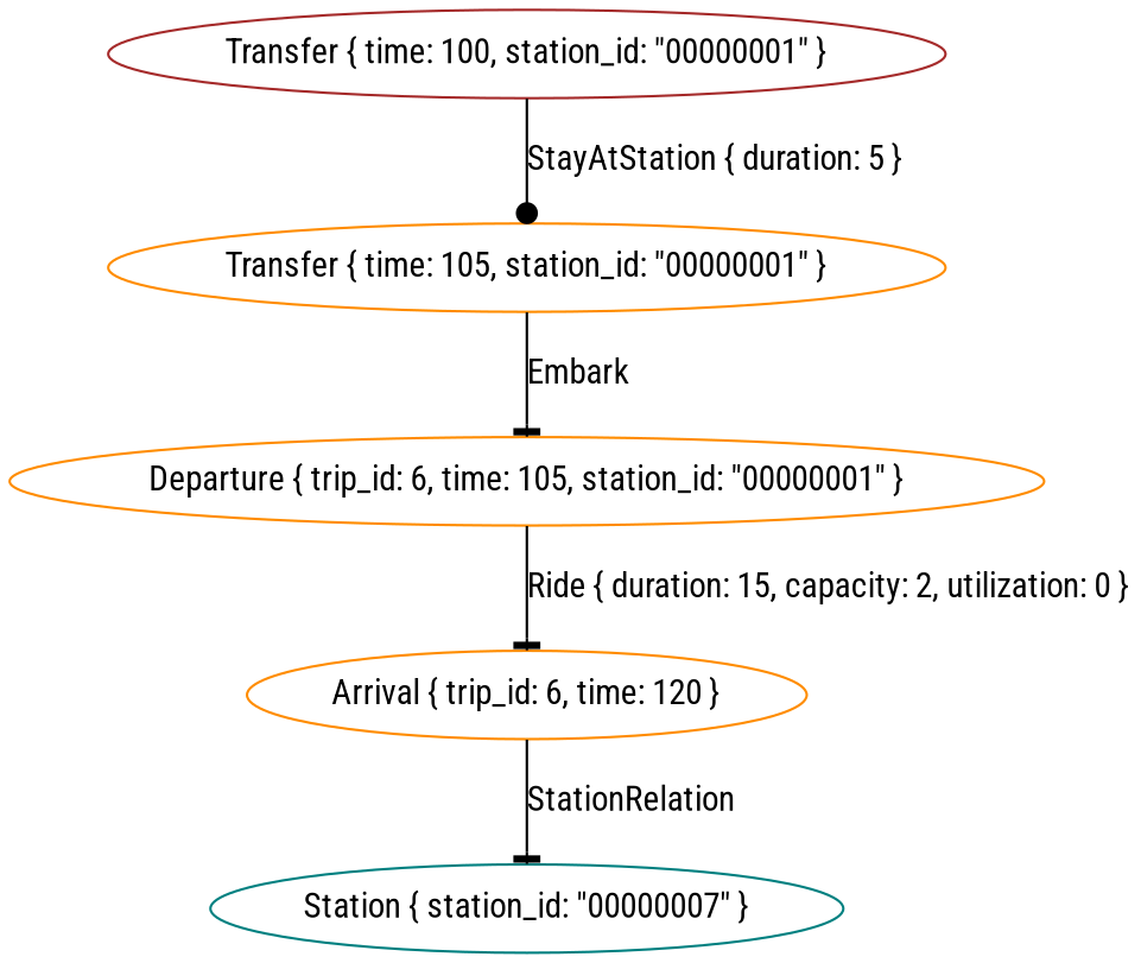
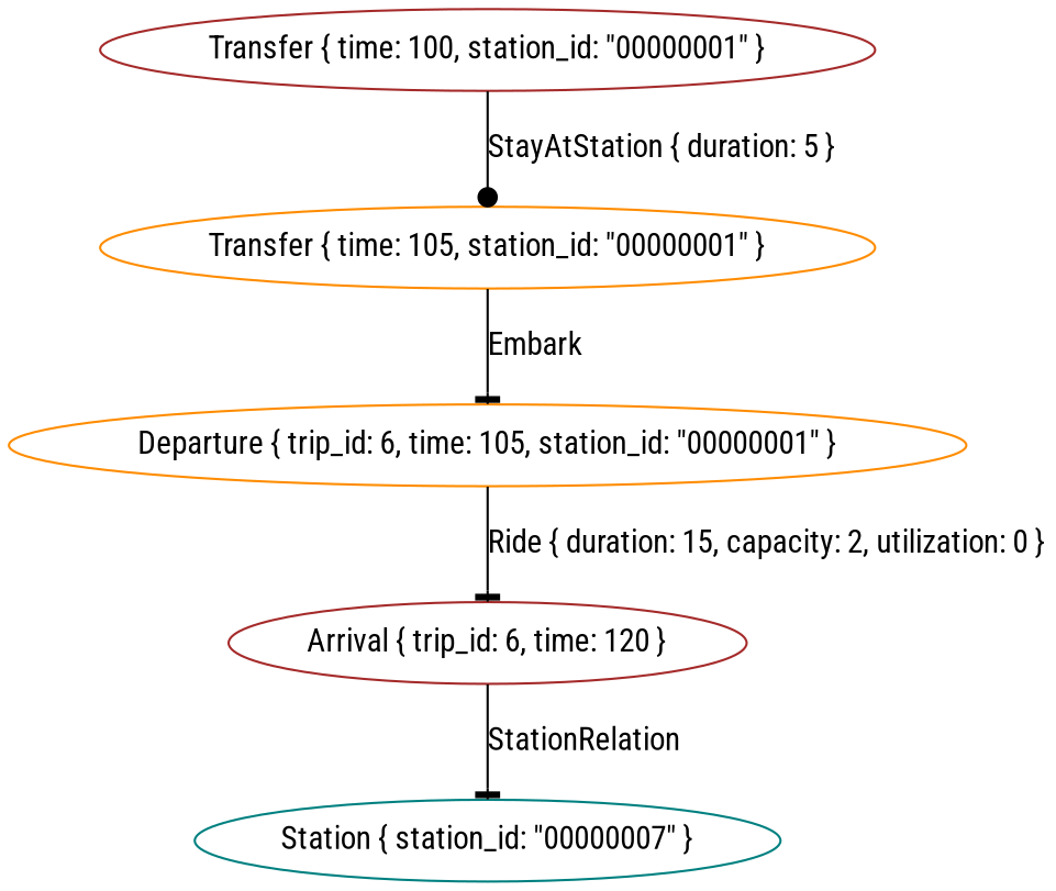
  digraph {
    fontname="Roboto Condensed"
    node [color=brown fontname="Roboto Condensed"]
    edge [arrowhead=tee fontname="Roboto Condensed"]
    n1 [label="Transfer { time: 100, station_id: \"00000001\" }"]
    n2 [label="Transfer { time: 105, station_id: \"00000001\" }" color=darkorange]
    n3 [label="Departure { trip_id: 6, time: 105, station_id: \"00000001\" }" color=darkorange]
-   n4 [label="Arrival { trip_id: 6, time: 120 }" color=darkorange]
+   n4 [label="Arrival { trip_id: 6, time: 120 }"]
    n5 [label="Station { station_id: \"00000007\" }" color=teal]
    n1 -> n2 [label="StayAtStation { duration: 5 }" arrowhead=dot]
    n2 -> n3 [label=Embark]
    n3 -> n4 [label="Ride { duration: 15, capacity: 2, utilization: 0 }"]
    n4 -> n5 [label=StationRelation]
  }
